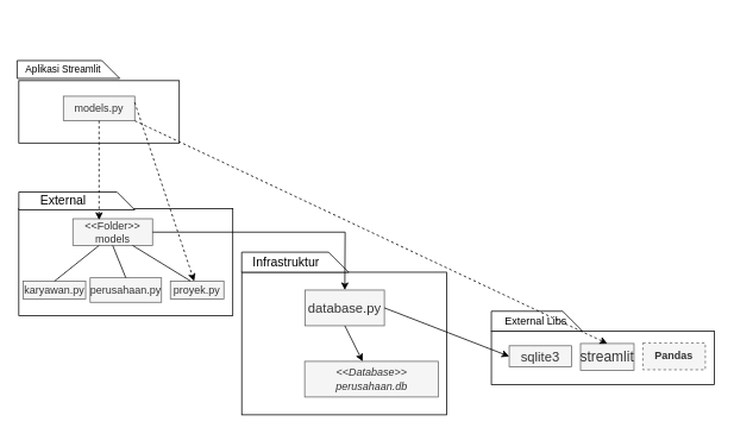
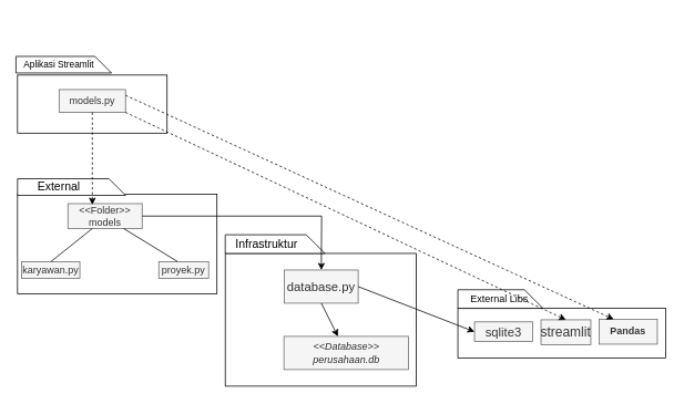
  <mxCell id="0" />
  <mxCell id="1" parent="0" />
  <mxCell id="2" value="" style="rounded=0;whiteSpace=wrap;html=1;" parent="1" vertex="1"><mxGeometry x="20" y="90" width="180" height="70" as="geometry" /></mxCell>
  <mxCell id="3" value="" style="rounded=0;whiteSpace=wrap;html=1;" parent="1" vertex="1"><mxGeometry x="20" y="233.75" width="240" height="120" as="geometry" /></mxCell>
  <mxCell id="4" value="" style="rounded=0;whiteSpace=wrap;html=1;" parent="1" vertex="1"><mxGeometry x="270" y="305" width="230" height="160" as="geometry" /></mxCell>
  <mxCell id="5" value="" style="rounded=0;whiteSpace=wrap;html=1;" parent="1" vertex="1"><mxGeometry x="550" y="371.25" width="250" height="60" as="geometry" /></mxCell>
  <mxCell id="6" value="" style="shape=card;whiteSpace=wrap;html=1;rotation=90;align=left;" parent="1" vertex="1"><mxGeometry x="590" y="308.75" width="22.5" height="102.5" as="geometry" /></mxCell>
  <mxCell id="7" value="External Libs" style="text;html=1;align=center;verticalAlign=middle;whiteSpace=wrap;rounded=0;" parent="1" vertex="1"><mxGeometry x="550" y="345" width="100" height="30" as="geometry" /></mxCell>
  <mxCell id="8" value="&lt;font style=&quot;font-size: 15px;&quot;&gt;sqlite3&lt;/font&gt;" style="rounded=0;whiteSpace=wrap;html=1;fillColor=#f5f5f5;fontColor=#333333;strokeColor=#666666;" parent="1" vertex="1"><mxGeometry x="570" y="387.5" width="70" height="23.75" as="geometry" /></mxCell>
  <mxCell id="9" value="&lt;font style=&quot;font-size: 16px;&quot;&gt;streamlit&lt;/font&gt;" style="rounded=0;whiteSpace=wrap;html=1;fillColor=#f5f5f5;fontColor=#333333;strokeColor=#666666;" parent="1" vertex="1"><mxGeometry x="650" y="385" width="60" height="30" as="geometry" /></mxCell>
  <mxCell id="10" value="" style="shape=card;whiteSpace=wrap;html=1;rotation=90;align=left;" parent="1" vertex="1"><mxGeometry x="318.75" y="233.75" width="22.5" height="120" as="geometry" /></mxCell>
  <mxCell id="11" value="Infrastruktur" style="text;html=1;align=center;verticalAlign=middle;whiteSpace=wrap;rounded=0;fontSize=14;" parent="1" vertex="1"><mxGeometry x="270" y="278.75" width="100" height="30" as="geometry" /></mxCell>
  <mxCell id="12" value="&lt;font style=&quot;font-size: 15px;&quot;&gt;database.py&lt;/font&gt;" style="rounded=0;whiteSpace=wrap;html=1;fillColor=#f5f5f5;fontColor=#333333;strokeColor=#666666;" parent="1" vertex="1"><mxGeometry x="341.25" y="325" width="88.75" height="40" as="geometry" /></mxCell>
  <mxCell id="13" value="" style="endArrow=classic;html=1;rounded=0;entryX=0;entryY=0.5;entryDx=0;entryDy=0;exitX=1;exitY=0.5;exitDx=0;exitDy=0;" parent="1" source="12" target="8" edge="1"><mxGeometry width="50" height="50" relative="1" as="geometry"><mxPoint x="438.75" y="335" as="sourcePoint" /><mxPoint x="488.75" y="285" as="targetPoint" /></mxGeometry></mxCell>
  <mxCell id="14" value="&lt;font&gt;&lt;i style=&quot;&quot;&gt;&amp;lt;&amp;lt;Database&amp;gt;&amp;gt;&lt;/i&gt;&lt;br&gt;&lt;/font&gt;&lt;div&gt;&lt;font&gt;&lt;i style=&quot;&quot;&gt;perusahaan.db&lt;/i&gt;&lt;/font&gt;&lt;/div&gt;" style="rounded=0;whiteSpace=wrap;html=1;fillColor=#f5f5f5;fontColor=#333333;strokeColor=#666666;" parent="1" vertex="1"><mxGeometry x="340.63" y="405" width="150" height="40" as="geometry" /></mxCell>
  <mxCell id="15" value="" style="endArrow=classic;html=1;rounded=0;exitX=0.5;exitY=1;exitDx=0;exitDy=0;" parent="1" source="12" target="14" edge="1"><mxGeometry width="50" height="50" relative="1" as="geometry"><mxPoint x="490" y="496.064" as="sourcePoint" /><mxPoint x="610" y="445" as="targetPoint" /></mxGeometry></mxCell>
  <mxCell id="16" value="" style="shape=card;whiteSpace=wrap;html=1;rotation=90;align=left;" parent="1" vertex="1"><mxGeometry x="75" y="160" width="20" height="130" as="geometry" /></mxCell>
  <mxCell id="17" value="External" style="text;html=1;align=center;verticalAlign=middle;whiteSpace=wrap;rounded=0;fontSize=14;" parent="1" vertex="1"><mxGeometry x="20" y="210" width="100" height="30" as="geometry" /></mxCell>
  <mxCell id="18" value="&lt;div&gt;&lt;font&gt;&amp;lt;&amp;lt;Folder&amp;gt;&amp;gt;&lt;/font&gt;&lt;/div&gt;&lt;font&gt;models&lt;/font&gt;" style="rounded=0;whiteSpace=wrap;html=1;fillColor=#f5f5f5;fontColor=#333333;strokeColor=#666666;" parent="1" vertex="1"><mxGeometry x="80.62" y="245" width="89.38" height="30" as="geometry" /></mxCell>
  <mxCell id="19" value="&lt;font&gt;karyawan.py&lt;/font&gt;" style="rounded=0;whiteSpace=wrap;html=1;fillColor=#f5f5f5;fontColor=#333333;strokeColor=#666666;" parent="1" vertex="1"><mxGeometry x="25" y="315" width="70" height="20" as="geometry" /></mxCell>
- <mxCell id="20" value="&lt;font&gt;perusahaan.py&lt;/font&gt;" style="rounded=0;whiteSpace=wrap;html=1;fillColor=#f5f5f5;fontColor=#333333;strokeColor=#666666;" parent="1" vertex="1"><mxGeometry x="100" y="311.25" width="80" height="27.5" as="geometry" /></mxCell>
  <mxCell id="21" value="&lt;font&gt;proyek.py&lt;/font&gt;" style="rounded=0;whiteSpace=wrap;html=1;fillColor=#f5f5f5;fontColor=#333333;strokeColor=#666666;" parent="1" vertex="1"><mxGeometry x="190" y="315" width="60" height="20" as="geometry" /></mxCell>
  <mxCell id="22" value="" style="endArrow=none;html=1;rounded=0;exitX=0.5;exitY=0;exitDx=0;exitDy=0;" parent="1" source="19" edge="1"><mxGeometry width="50" height="50" relative="1" as="geometry"><mxPoint x="70" y="305" as="sourcePoint" /><mxPoint x="110" y="275" as="targetPoint" /></mxGeometry></mxCell>
- <mxCell id="23" value="" style="endArrow=none;html=1;rounded=0;entryX=0.5;entryY=1;entryDx=0;entryDy=0;exitX=0.5;exitY=0;exitDx=0;exitDy=0;" parent="1" source="20" target="18" edge="1"><mxGeometry width="50" height="50" relative="1" as="geometry"><mxPoint x="270" y="215" as="sourcePoint" /><mxPoint x="320" y="165" as="targetPoint" /></mxGeometry></mxCell>
  <mxCell id="24" value="" style="endArrow=none;html=1;rounded=0;entryX=0.75;entryY=1;entryDx=0;entryDy=0;exitX=0.373;exitY=-0.015;exitDx=0;exitDy=0;exitPerimeter=0;" parent="1" source="21" target="18" edge="1"><mxGeometry width="50" height="50" relative="1" as="geometry"><mxPoint x="181" y="309" as="sourcePoint" /><mxPoint x="170" y="275" as="targetPoint" /></mxGeometry></mxCell>
  <mxCell id="25" value="" style="endArrow=classic;html=1;rounded=0;exitX=1;exitY=0.5;exitDx=0;exitDy=0;entryX=0.5;entryY=0;entryDx=0;entryDy=0;" parent="1" source="18" target="12" edge="1"><mxGeometry width="50" height="50" relative="1" as="geometry"><mxPoint x="310" y="265" as="sourcePoint" /><mxPoint x="360" y="215" as="targetPoint" /><Array as="points"><mxPoint x="386" y="260" /></Array></mxGeometry></mxCell>
  <mxCell id="26" value="" style="shape=card;whiteSpace=wrap;html=1;rotation=90;" parent="1" vertex="1"><mxGeometry x="65.62" y="20" width="20" height="115" as="geometry" /></mxCell>
  <mxCell id="27" value="&lt;font style=&quot;font-size: 11px;&quot;&gt;Aplikasi Streamlit&lt;/font&gt;" style="text;html=1;align=center;verticalAlign=middle;whiteSpace=wrap;rounded=0;" parent="1" vertex="1"><mxGeometry x="20" y="62.5" width="100" height="30" as="geometry" /></mxCell>
  <mxCell id="28" value="&lt;font&gt;models.py&lt;/font&gt;" style="rounded=0;whiteSpace=wrap;html=1;fillColor=#f5f5f5;fontColor=#333333;strokeColor=#666666;" parent="1" vertex="1"><mxGeometry x="70" y="107.5" width="80" height="27.5" as="geometry" /></mxCell>
  <mxCell id="29" value="" style="endArrow=classic;html=1;rounded=0;exitX=1;exitY=1;exitDx=0;exitDy=0;entryX=0.5;entryY=0;entryDx=0;entryDy=0;dashed=1;strokeColor=default;" parent="1" source="28" target="9" edge="1"><mxGeometry width="50" height="50" relative="1" as="geometry"><mxPoint x="270" y="165" as="sourcePoint" /><mxPoint x="320" y="115" as="targetPoint" /></mxGeometry></mxCell>
  <mxCell id="30" value="" style="endArrow=classic;html=1;rounded=0;exitX=0.5;exitY=1;exitDx=0;exitDy=0;entryX=0.329;entryY=0.043;entryDx=0;entryDy=0;entryPerimeter=0;dashed=1;" parent="1" source="28" target="18" edge="1"><mxGeometry width="50" height="50" relative="1" as="geometry"><mxPoint x="240" y="165" as="sourcePoint" /><mxPoint x="290" y="115" as="targetPoint" /></mxGeometry></mxCell>
- <mxCell id="31" value="&lt;b&gt;Pandas&lt;/b&gt;" style="rounded=0;whiteSpace=wrap;html=1;fillColor=#f5f5f5;fontColor=#333333;strokeColor=#666666;dashed=1;" vertex="1" parent="1"><mxGeometry x="720" y="384.38" width="70" height="30" as="geometry" /></mxCell>
- <mxCell id="32" value="" style="endArrow=classic;html=1;rounded=0;exitX=1;exitY=0.25;exitDx=0;exitDy=0;dashed=1;strokeColor=default;" edge="1" parent="1" source="28" target="21"><mxGeometry width="50" height="50" relative="1" as="geometry"><mxPoint x="220" y="61" as="sourcePoint" /><mxPoint x="750" y="325" as="targetPoint" /></mxGeometry></mxCell>
+ <mxCell id="31" value="&lt;b&gt;Pandas&lt;/b&gt;" style="rounded=0;whiteSpace=wrap;html=1;fillColor=#f5f5f5;fontColor=#333333;strokeColor=#666666;" vertex="1" parent="1"><mxGeometry x="720" y="384.38" width="70" height="30" as="geometry" /></mxCell>
+ <mxCell id="32" value="" style="endArrow=classic;html=1;rounded=0;exitX=1;exitY=0.25;exitDx=0;exitDy=0;entryX=0.25;entryY=0;entryDx=0;entryDy=0;dashed=1;strokeColor=default;" edge="1" parent="1" source="28" target="31"><mxGeometry width="50" height="50" relative="1" as="geometry"><mxPoint x="220" y="61" as="sourcePoint" /><mxPoint x="750" y="325" as="targetPoint" /></mxGeometry></mxCell>
